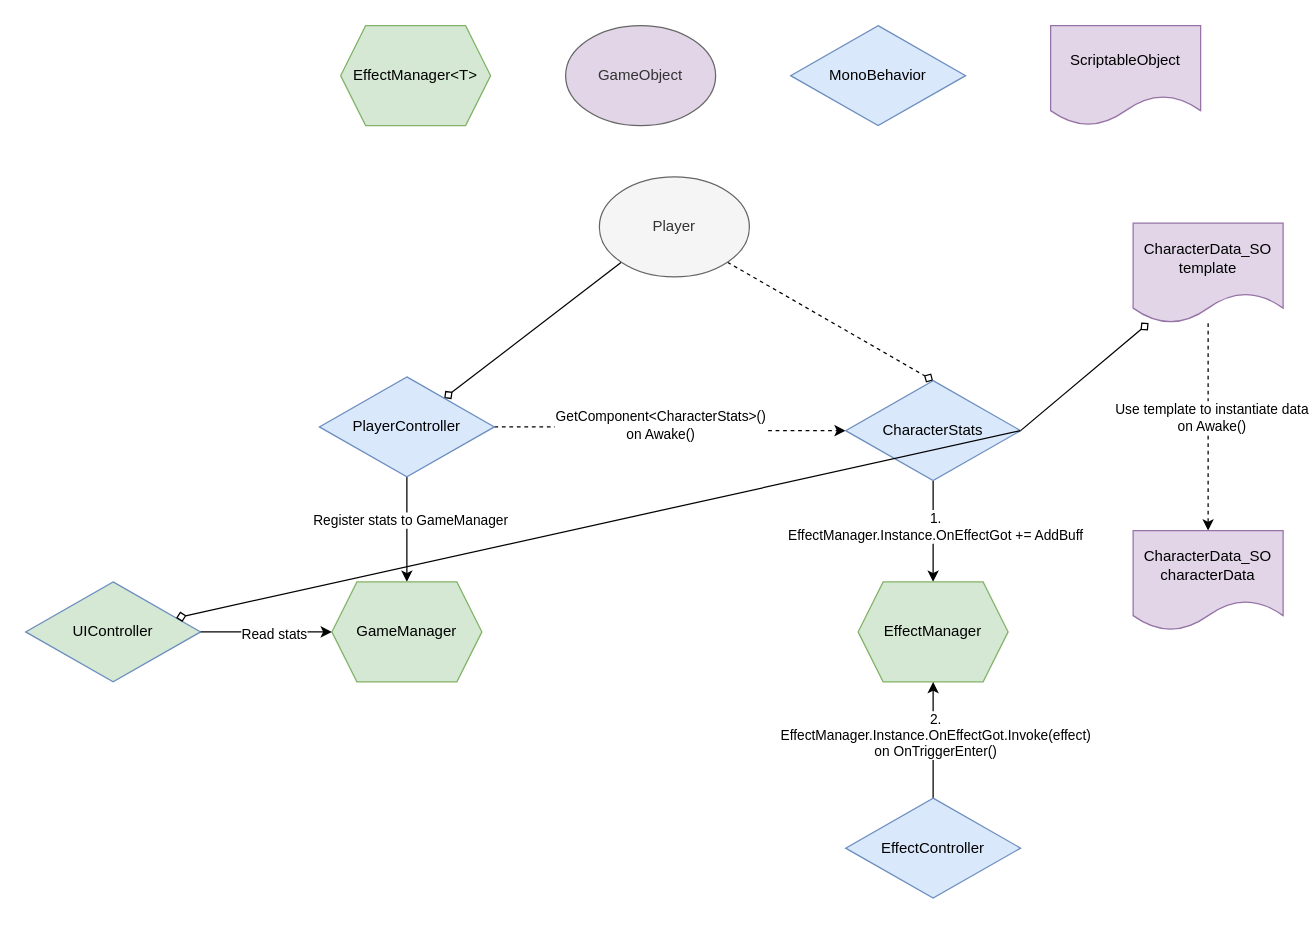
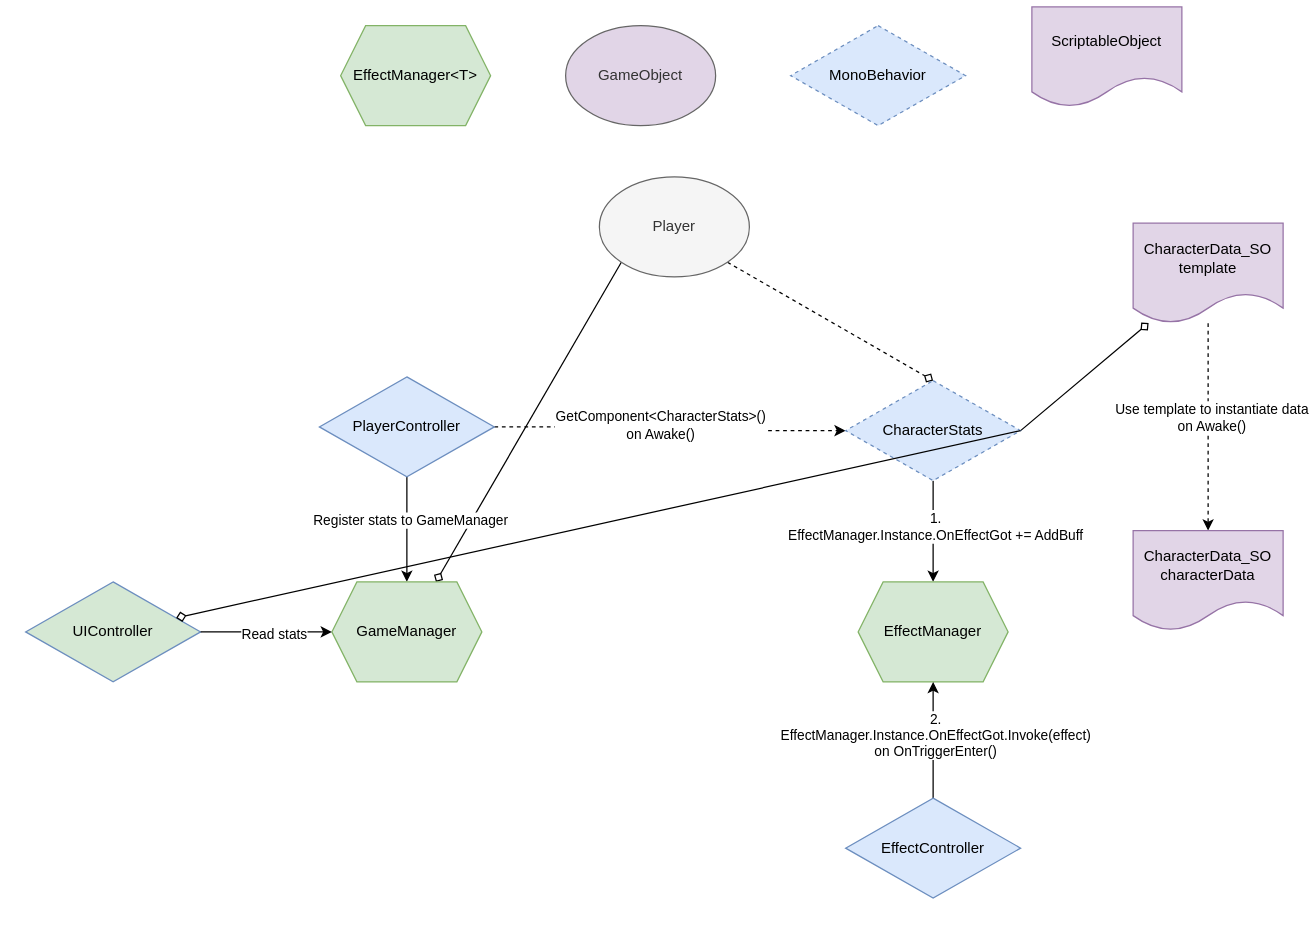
  <mxCell id="0" />
  <mxCell id="1" parent="0" />
- <mxCell id="2" value="" style="rounded=0;orthogonalLoop=1;jettySize=auto;html=1;exitX=0;exitY=1;exitDx=0;exitDy=0;endArrow=diamond;endFill=0;" edge="1" parent="1" source="4" target="9"><mxGeometry relative="1" as="geometry" /></mxCell>
+ <mxCell id="2" value="" style="rounded=0;orthogonalLoop=1;jettySize=auto;html=1;exitX=0;exitY=1;exitDx=0;exitDy=0;endArrow=diamond;endFill=0;" edge="1" parent="1" source="4" target="17"><mxGeometry relative="1" as="geometry" /></mxCell>
  <mxCell id="3" style="rounded=0;orthogonalLoop=1;jettySize=auto;html=1;exitX=1;exitY=1;exitDx=0;exitDy=0;entryX=0.5;entryY=0;entryDx=0;entryDy=0;endArrow=diamond;endFill=0;dashed=1;" edge="1" parent="1" source="4" target="13"><mxGeometry relative="1" as="geometry" /></mxCell>
  <mxCell id="4" value="Player" style="ellipse;whiteSpace=wrap;html=1;fillColor=#f5f5f5;fontColor=#333333;strokeColor=#666666;" vertex="1" parent="1"><mxGeometry x="479" y="141" width="120" height="80" as="geometry" /></mxCell>
  <mxCell id="5" style="edgeStyle=orthogonalEdgeStyle;rounded=0;orthogonalLoop=1;jettySize=auto;html=1;exitX=1;exitY=0.5;exitDx=0;exitDy=0;entryX=0;entryY=0.5;entryDx=0;entryDy=0;dashed=1;" edge="1" parent="1" source="9" target="13"><mxGeometry relative="1" as="geometry" /></mxCell>
  <mxCell id="6" value="GetComponent&amp;lt;CharacterStats&amp;gt;()&lt;div&gt;on Awake()&lt;/div&gt;" style="edgeLabel;html=1;align=center;verticalAlign=middle;resizable=0;points=[];" vertex="1" connectable="0" parent="5"><mxGeometry x="-0.073" y="2" relative="1" as="geometry"><mxPoint as="offset" /></mxGeometry></mxCell>
  <mxCell id="7" value="" style="edgeStyle=orthogonalEdgeStyle;rounded=0;orthogonalLoop=1;jettySize=auto;html=1;" edge="1" parent="1" source="9" target="17"><mxGeometry relative="1" as="geometry" /></mxCell>
  <mxCell id="8" value="Register stats to GameManager" style="edgeLabel;html=1;align=center;verticalAlign=middle;resizable=0;points=[];" vertex="1" connectable="0" parent="7"><mxGeometry x="-0.191" y="2" relative="1" as="geometry"><mxPoint as="offset" /></mxGeometry></mxCell>
  <mxCell id="9" value="PlayerController" style="rhombus;whiteSpace=wrap;html=1;fillColor=#dae8fc;strokeColor=#6c8ebf;" vertex="1" parent="1"><mxGeometry x="255" y="301" width="140" height="80" as="geometry" /></mxCell>
  <mxCell id="10" style="rounded=0;orthogonalLoop=1;jettySize=auto;html=1;exitX=1;exitY=0.5;exitDx=0;exitDy=0;endArrow=diamond;endFill=0;" edge="1" parent="1" source="13" target="24"><mxGeometry relative="1" as="geometry" /></mxCell>
  <mxCell id="11" style="edgeStyle=orthogonalEdgeStyle;rounded=0;orthogonalLoop=1;jettySize=auto;html=1;exitX=0.5;exitY=1;exitDx=0;exitDy=0;entryX=0.5;entryY=0;entryDx=0;entryDy=0;" edge="1" parent="1" source="13" target="27"><mxGeometry relative="1" as="geometry" /></mxCell>
  <mxCell id="12" value="&lt;div&gt;1.&lt;/div&gt;EffectManager.Instance.OnEffectGot += AddBuff" style="edgeLabel;html=1;align=center;verticalAlign=middle;resizable=0;points=[];" vertex="1" connectable="0" parent="11"><mxGeometry x="-0.118" y="1" relative="1" as="geometry"><mxPoint as="offset" /></mxGeometry></mxCell>
- <mxCell id="13" value="CharacterStats" style="rhombus;whiteSpace=wrap;html=1;fillColor=#dae8fc;strokeColor=#6c8ebf;" vertex="1" parent="1"><mxGeometry x="676" y="304" width="140" height="80" as="geometry" /></mxCell>
- <mxCell id="14" value="MonoBehavior" style="rhombus;whiteSpace=wrap;html=1;fillColor=#dae8fc;strokeColor=#6c8ebf;" vertex="1" parent="1"><mxGeometry x="632" y="20" width="140" height="80" as="geometry" /></mxCell>
+ <mxCell id="13" value="CharacterStats" style="rhombus;whiteSpace=wrap;html=1;fillColor=#dae8fc;strokeColor=#6c8ebf;dashed=1;" vertex="1" parent="1"><mxGeometry x="676" y="304" width="140" height="80" as="geometry" /></mxCell>
+ <mxCell id="14" value="MonoBehavior" style="rhombus;whiteSpace=wrap;html=1;fillColor=#dae8fc;strokeColor=#6c8ebf;dashed=1;" vertex="1" parent="1"><mxGeometry x="632" y="20" width="140" height="80" as="geometry" /></mxCell>
  <mxCell id="15" value="GameObject" style="ellipse;whiteSpace=wrap;html=1;fillColor=#e1d5e7;fontColor=#333333;strokeColor=#666666;" vertex="1" parent="1"><mxGeometry x="452" y="20" width="120" height="80" as="geometry" /></mxCell>
  <mxCell id="16" value="EffectManager&amp;lt;T&amp;gt;" style="shape=hexagon;perimeter=hexagonPerimeter2;whiteSpace=wrap;html=1;fixedSize=1;fillColor=#d5e8d4;strokeColor=#82b366;" vertex="1" parent="1"><mxGeometry x="272" y="20" width="120" height="80" as="geometry" /></mxCell>
  <mxCell id="17" value="GameManager" style="shape=hexagon;perimeter=hexagonPerimeter2;whiteSpace=wrap;html=1;fixedSize=1;fillColor=#d5e8d4;strokeColor=#82b366;" vertex="1" parent="1"><mxGeometry x="265" y="465" width="120" height="80" as="geometry" /></mxCell>
  <mxCell id="18" value="UIController" style="rhombus;whiteSpace=wrap;html=1;fillColor=#d5e8d4;strokeColor=#6c8ebf;" vertex="1" parent="1"><mxGeometry x="20" y="465" width="140" height="80" as="geometry" /></mxCell>
  <mxCell id="19" style="rounded=0;orthogonalLoop=1;jettySize=auto;html=1;exitX=1;exitY=0.5;exitDx=0;exitDy=0;entryX=0;entryY=0.5;entryDx=0;entryDy=0;" edge="1" parent="1" source="18" target="17"><mxGeometry relative="1" as="geometry" /></mxCell>
  <mxCell id="20" value="Read stats" style="edgeLabel;html=1;align=center;verticalAlign=middle;resizable=0;points=[];" vertex="1" connectable="0" parent="19"><mxGeometry x="0.103" y="-1" relative="1" as="geometry"><mxPoint as="offset" /></mxGeometry></mxCell>
- <mxCell id="21" value="ScriptableObject" style="shape=document;whiteSpace=wrap;html=1;boundedLbl=1;fillColor=#e1d5e7;strokeColor=#9673a6;" vertex="1" parent="1"><mxGeometry x="840" y="20" width="120" height="80" as="geometry" /></mxCell>
+ <mxCell id="21" value="ScriptableObject" style="shape=document;whiteSpace=wrap;html=1;boundedLbl=1;fillColor=#e1d5e7;strokeColor=#9673a6;" vertex="1" parent="1"><mxGeometry x="825" y="5" width="120" height="80" as="geometry" /></mxCell>
  <mxCell id="22" style="edgeStyle=orthogonalEdgeStyle;rounded=0;orthogonalLoop=1;jettySize=auto;html=1;entryX=0.5;entryY=0;entryDx=0;entryDy=0;dashed=1;" edge="1" parent="1" source="24" target="25"><mxGeometry relative="1" as="geometry" /></mxCell>
  <mxCell id="23" value="Use template to instantiate data&lt;div&gt;on Awake()&lt;/div&gt;" style="edgeLabel;html=1;align=center;verticalAlign=middle;resizable=0;points=[];" vertex="1" connectable="0" parent="22"><mxGeometry x="-0.255" y="2" relative="1" as="geometry"><mxPoint y="13" as="offset" /></mxGeometry></mxCell>
  <mxCell id="24" value="CharacterData_SO&lt;div&gt;template&lt;br&gt;&lt;/div&gt;" style="shape=document;whiteSpace=wrap;html=1;boundedLbl=1;fillColor=#e1d5e7;strokeColor=#9673a6;" vertex="1" parent="1"><mxGeometry x="906" y="178" width="120" height="80" as="geometry" /></mxCell>
  <mxCell id="25" value="CharacterData_SO&lt;div&gt;characterData&lt;br&gt;&lt;/div&gt;" style="shape=document;whiteSpace=wrap;html=1;boundedLbl=1;fillColor=#e1d5e7;strokeColor=#9673a6;" vertex="1" parent="1"><mxGeometry x="906" y="424" width="120" height="80" as="geometry" /></mxCell>
  <mxCell id="26" style="rounded=0;orthogonalLoop=1;jettySize=auto;html=1;exitX=1;exitY=0.5;exitDx=0;exitDy=0;endArrow=diamond;endFill=0;" edge="1" parent="1" source="13" target="18"><mxGeometry relative="1" as="geometry" /></mxCell>
  <mxCell id="27" value="EffectManager" style="shape=hexagon;perimeter=hexagonPerimeter2;whiteSpace=wrap;html=1;fixedSize=1;fillColor=#d5e8d4;strokeColor=#82b366;" vertex="1" parent="1"><mxGeometry x="686" y="465" width="120" height="80" as="geometry" /></mxCell>
  <mxCell id="28" value="" style="edgeStyle=orthogonalEdgeStyle;rounded=0;orthogonalLoop=1;jettySize=auto;html=1;" edge="1" parent="1" source="30" target="27"><mxGeometry relative="1" as="geometry" /></mxCell>
  <mxCell id="29" value="&lt;div&gt;2.&lt;/div&gt;EffectManager.Instance.OnEffectGot.Invoke(effect)&lt;div&gt;on OnTriggerEnter()&lt;br&gt;&lt;/div&gt;" style="edgeLabel;html=1;align=center;verticalAlign=middle;resizable=0;points=[];" vertex="1" connectable="0" parent="28"><mxGeometry x="0.1" y="-1" relative="1" as="geometry"><mxPoint as="offset" /></mxGeometry></mxCell>
  <mxCell id="30" value="EffectController" style="rhombus;whiteSpace=wrap;html=1;fillColor=#dae8fc;strokeColor=#6c8ebf;" vertex="1" parent="1"><mxGeometry x="676" y="638" width="140" height="80" as="geometry" /></mxCell>
